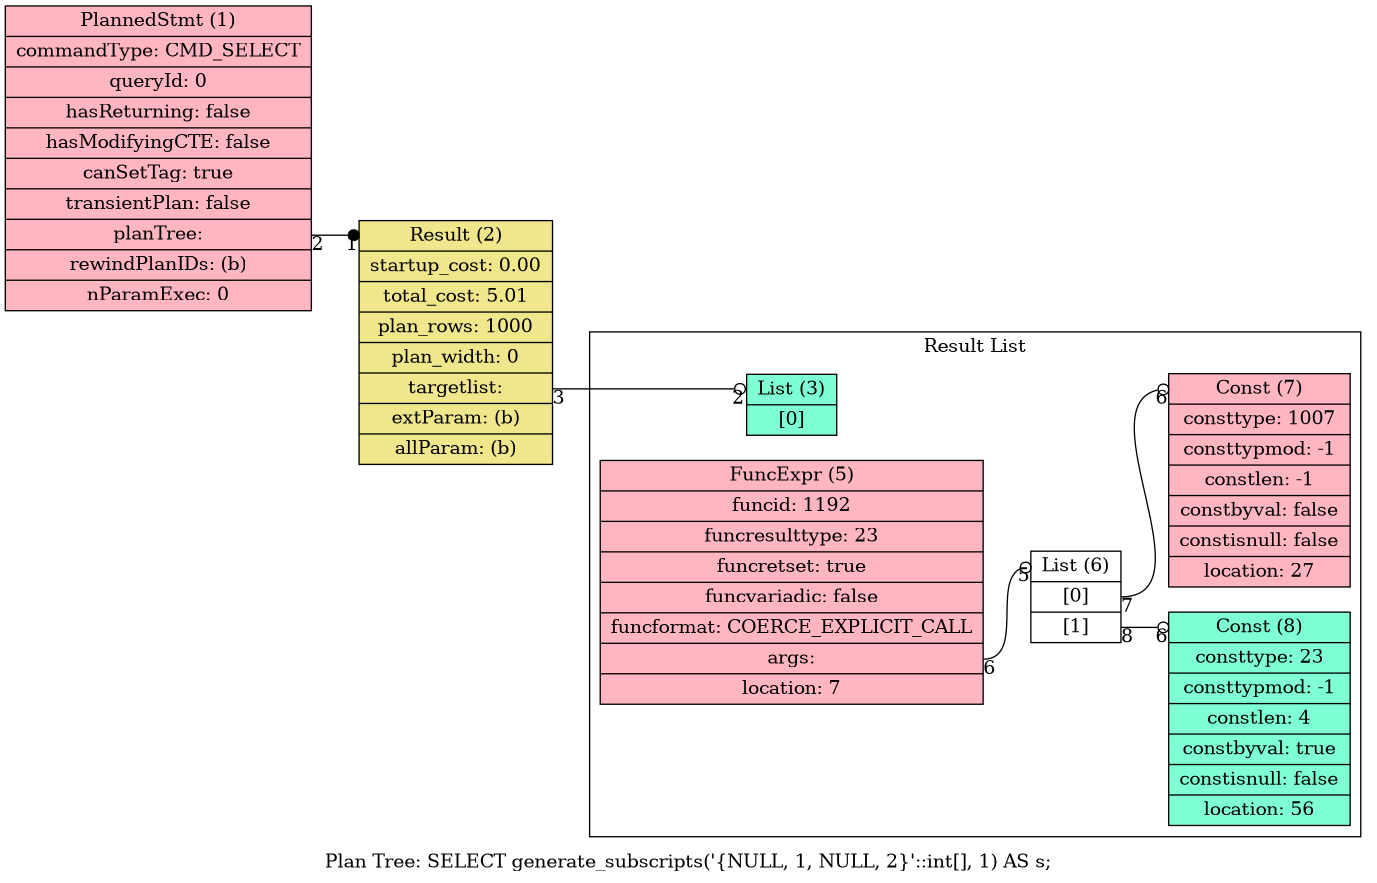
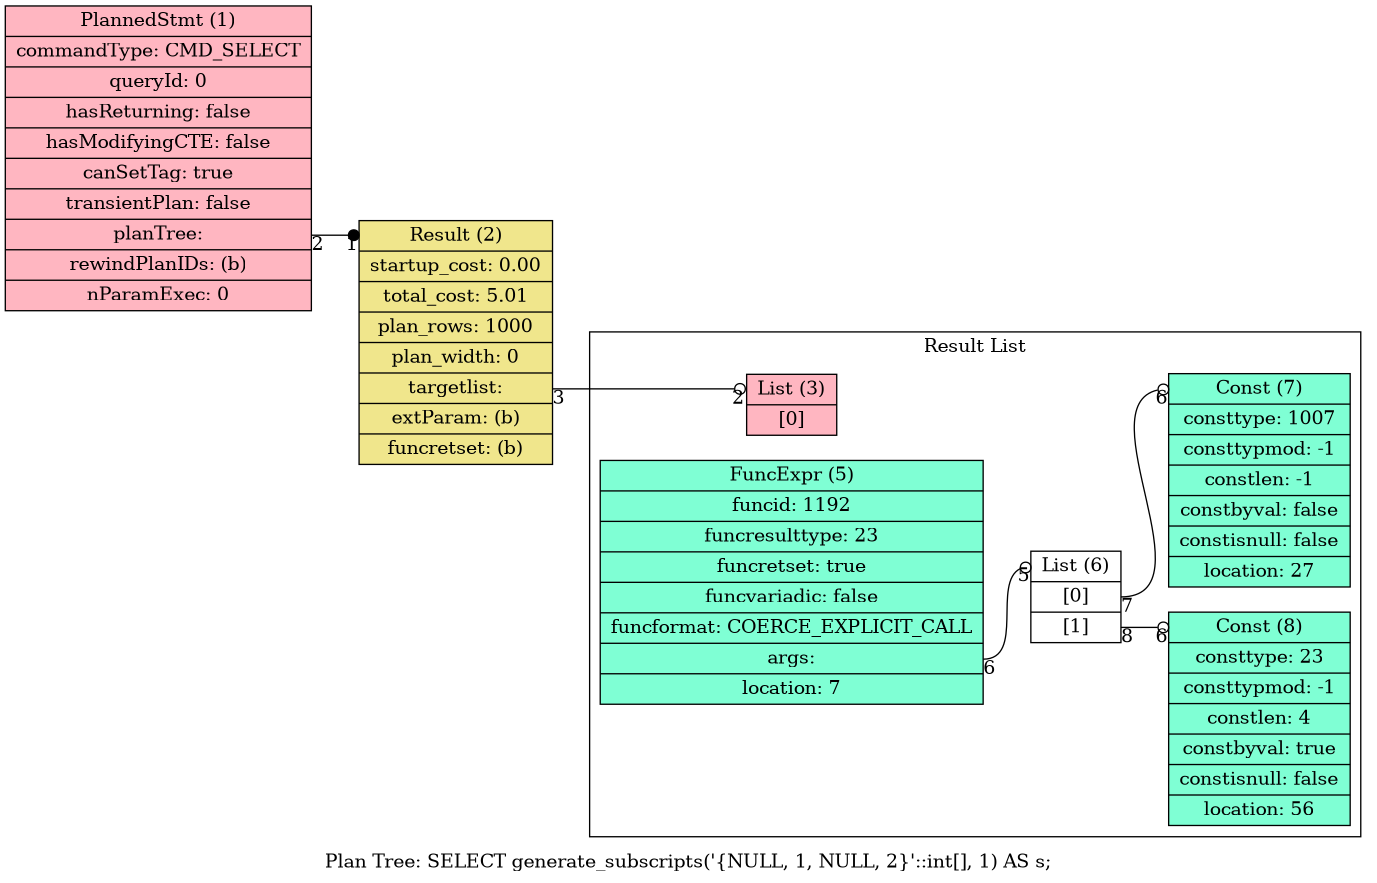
  digraph {
    label="Plan Tree: SELECT generate_subscripts('{NULL, 1, NULL, 2}'::int[], 1) AS s;"
    rankdir=LR
    node [fillcolor=aquamarine shape=record style=filled]
    edge [arrowhead=odot arrowtail=empty headlabel=6 headport=head]
-   n1 [label="<head> List (3)|<1> [0]"]
-   n2 [fillcolor=lightpink label="<head> FuncExpr (5)|funcid: 1192|funcresulttype: 23|funcretset: true|funcvariadic: false|funcformat: COERCE_EXPLICIT_CALL|<args> args: |location: 7"]
-   n3 [fillcolor=lightpink label="<head> Const (7)|consttype: 1007|consttypmod: -1|constlen: -1|constbyval: false|constisnull: false|location: 27"]
+   n1 [fillcolor=lightpink label="<head> List (3)|<1> [0]"]
+   n2 [label="<head> FuncExpr (5)|funcid: 1192|funcresulttype: 23|funcretset: true|funcvariadic: false|funcformat: COERCE_EXPLICIT_CALL|<args> args: |location: 7"]
+   n3 [label="<head> Const (7)|consttype: 1007|consttypmod: -1|constlen: -1|constbyval: false|constisnull: false|location: 27"]
    n4 [fillcolor=white label="<head> List (6)|<1> [0]|<2> [1]"]
    n5 [label="<head> Const (8)|consttype: 23|consttypmod: -1|constlen: 4|constbyval: true|constisnull: false|location: 56"]
-   n6 [fillcolor=khaki label="<head> Result (2)|startup_cost: 0.00|total_cost: 5.01|plan_rows: 1000|plan_width: 0|<targetlist> targetlist: |extParam: (b)|allParam: (b)"]
+   n6 [fillcolor=khaki label="<head> Result (2)|startup_cost: 0.00|total_cost: 5.01|plan_rows: 1000|plan_width: 0|<targetlist> targetlist: |extParam: (b)|funcretset: (b)"]
    n7 [fillcolor=lightpink label="<head> PlannedStmt (1)|commandType: CMD_SELECT|queryId: 0|hasReturning: false|hasModifyingCTE: false|canSetTag: true|transientPlan: false|<planTree> planTree: |rewindPlanIDs: (b)|nParamExec: 0"]
    subgraph cluster_1 {
      label="Result List"
      n1
      n2
      n3
      n4
      n5
    }
    n2 -> n4 [headlabel=5 taillabel=6 tailport=args]
    n4 -> n3 [taillabel=7 tailport=1]
    n4 -> n5 [taillabel=8 tailport=2]
    n6 -> n1 [headlabel=2 taillabel=3 tailport=targetlist]
    n7 -> n6 [arrowhead=dot headlabel=1 taillabel=2 tailport=planTree]
  }
